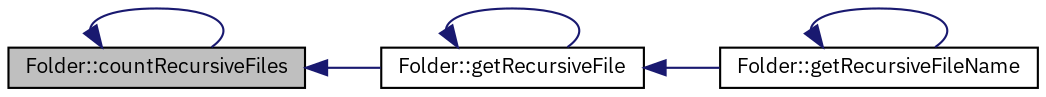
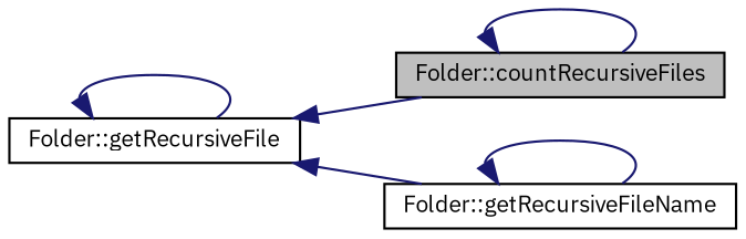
  digraph {
    fontname="IBM Plex Sans"
    rankdir=LR
    node [color=black fillcolor=white fontname="IBM Plex Sans" fontsize=10 shape=record style=filled]
    edge [color=midnightblue dir=back fontname="IBM Plex Sans" fontsize=10 labelfontname=Helvetica labelfontsize=10 style=solid]
    n1 [fillcolor=grey75 fontcolor=black height=0.2 label="Folder::countRecursiveFiles" width=0.4]
    n2 [height=0.2 label="Folder::getRecursiveFile" width=0.4]
    n3 [height=0.2 label="Folder::getRecursiveFileName" width=0.4]
    n1 -> n1
-   n1 -> n2
+   n2 -> n1
    n2 -> n2
    n2 -> n3
    n3 -> n3
  }
